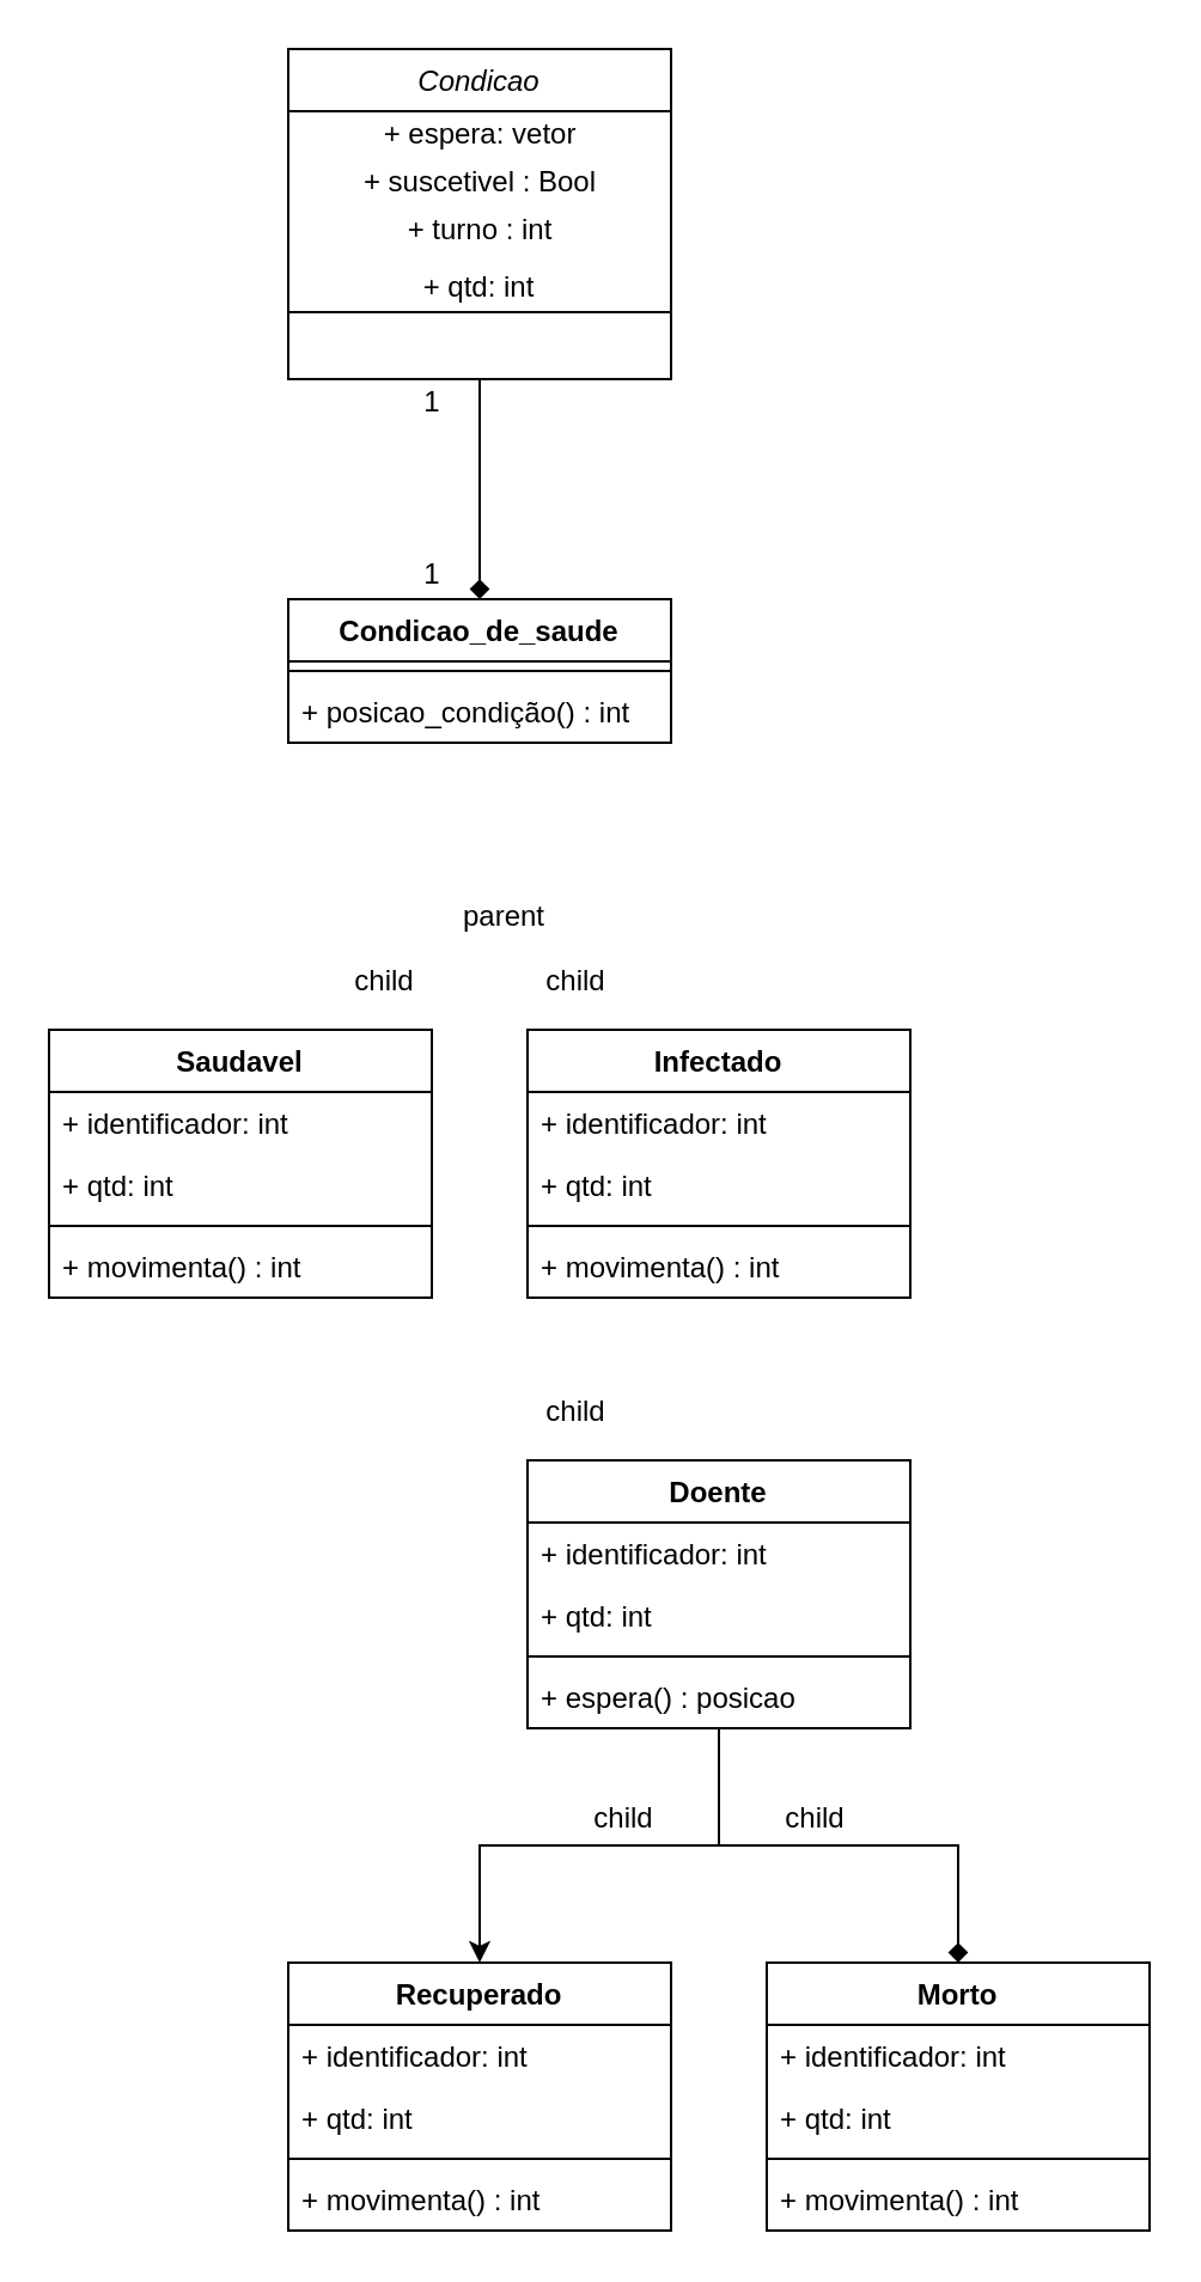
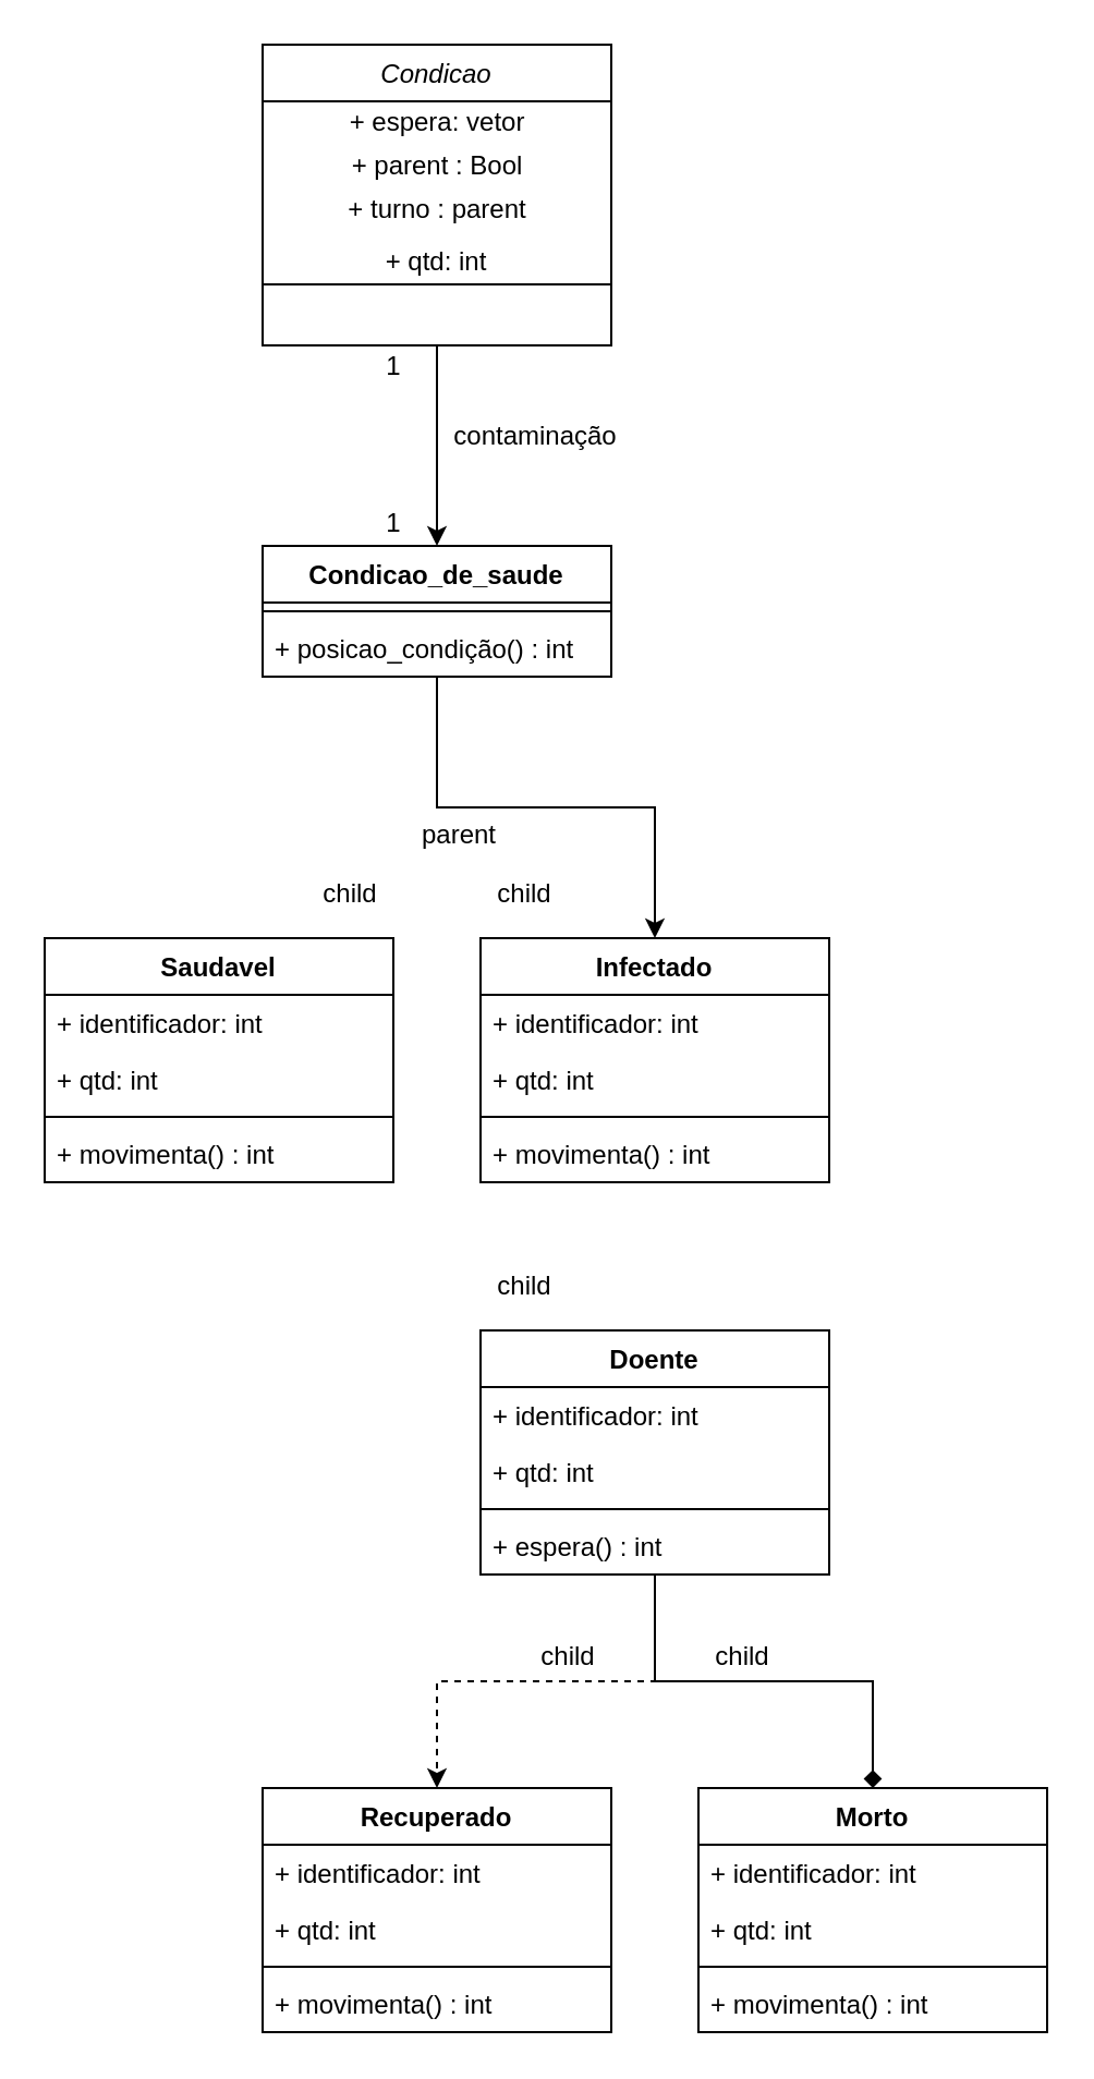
  <mxCell id="0" />
  <mxCell id="1" parent="0" />
  <mxCell id="2" value="parent" style="text;html=1;align=center;verticalAlign=middle;resizable=0;points=[];autosize=1;" vertex="1" parent="1"><mxGeometry x="185" y="373" width="50" height="20" as="geometry" /></mxCell>
  <mxCell id="3" value="child" style="text;html=1;align=center;verticalAlign=middle;resizable=0;points=[];autosize=1;" vertex="1" parent="1"><mxGeometry x="140" y="400" width="40" height="20" as="geometry" /></mxCell>
  <mxCell id="4" value="child" style="text;html=1;align=center;verticalAlign=middle;resizable=0;points=[];autosize=1;" vertex="1" parent="1"><mxGeometry x="220" y="580" width="40" height="20" as="geometry" /></mxCell>
  <mxCell id="5" value="child" style="text;html=1;align=center;verticalAlign=middle;resizable=0;points=[];autosize=1;" vertex="1" parent="1"><mxGeometry x="240" y="750" width="40" height="20" as="geometry" /></mxCell>
  <mxCell id="6" value="child" style="text;html=1;align=center;verticalAlign=middle;resizable=0;points=[];autosize=1;" vertex="1" parent="1"><mxGeometry x="220" y="400" width="40" height="20" as="geometry" /></mxCell>
  <mxCell id="7" value="child" style="text;html=1;align=center;verticalAlign=middle;resizable=0;points=[];autosize=1;" vertex="1" parent="1"><mxGeometry x="320" y="750" width="40" height="20" as="geometry" /></mxCell>
+ <mxCell id="8" style="edgeStyle=orthogonalEdgeStyle;rounded=0;orthogonalLoop=1;jettySize=auto;html=1;entryX=0.5;entryY=0;entryDx=0;entryDy=0;" edge="1" parent="1" source="27" target="14"><mxGeometry relative="1" as="geometry" /></mxCell>
  <mxCell id="9" value="Saudavel" style="swimlane;fontStyle=1;align=center;verticalAlign=top;childLayout=stackLayout;horizontal=1;startSize=26;horizontalStack=0;resizeParent=1;resizeParentMax=0;resizeLast=0;collapsible=1;marginBottom=0;" parent="1" vertex="1"><mxGeometry x="20" y="430" width="160" height="112" as="geometry" /></mxCell>
  <mxCell id="10" value="+ identificador: int" style="text;strokeColor=none;fillColor=none;align=left;verticalAlign=top;spacingLeft=4;spacingRight=4;overflow=hidden;rotatable=0;points=[[0,0.5],[1,0.5]];portConstraint=eastwest;" parent="9" vertex="1"><mxGeometry y="26" width="160" height="26" as="geometry" /></mxCell>
  <mxCell id="11" value="+ qtd: int" style="text;strokeColor=none;fillColor=none;align=left;verticalAlign=top;spacingLeft=4;spacingRight=4;overflow=hidden;rotatable=0;points=[[0,0.5],[1,0.5]];portConstraint=eastwest;" vertex="1" parent="9"><mxGeometry y="52" width="160" height="26" as="geometry" /></mxCell>
  <mxCell id="12" value="" style="line;strokeWidth=1;fillColor=none;align=left;verticalAlign=middle;spacingTop=-1;spacingLeft=3;spacingRight=3;rotatable=0;labelPosition=right;points=[];portConstraint=eastwest;" parent="9" vertex="1"><mxGeometry y="78" width="160" height="8" as="geometry" /></mxCell>
  <mxCell id="13" value="+ movimenta() : int" style="text;strokeColor=none;fillColor=none;align=left;verticalAlign=top;spacingLeft=4;spacingRight=4;overflow=hidden;rotatable=0;points=[[0,0.5],[1,0.5]];portConstraint=eastwest;" parent="9" vertex="1"><mxGeometry y="86" width="160" height="26" as="geometry" /></mxCell>
  <mxCell id="14" value="Infectado" style="swimlane;fontStyle=1;align=center;verticalAlign=top;childLayout=stackLayout;horizontal=1;startSize=26;horizontalStack=0;resizeParent=1;resizeParentMax=0;resizeLast=0;collapsible=1;marginBottom=0;" vertex="1" parent="1"><mxGeometry x="220" y="430" width="160" height="112" as="geometry" /></mxCell>
  <mxCell id="15" value="+ identificador: int" style="text;strokeColor=none;fillColor=none;align=left;verticalAlign=top;spacingLeft=4;spacingRight=4;overflow=hidden;rotatable=0;points=[[0,0.5],[1,0.5]];portConstraint=eastwest;" vertex="1" parent="14"><mxGeometry y="26" width="160" height="26" as="geometry" /></mxCell>
  <mxCell id="16" value="+ qtd: int" style="text;strokeColor=none;fillColor=none;align=left;verticalAlign=top;spacingLeft=4;spacingRight=4;overflow=hidden;rotatable=0;points=[[0,0.5],[1,0.5]];portConstraint=eastwest;" vertex="1" parent="14"><mxGeometry y="52" width="160" height="26" as="geometry" /></mxCell>
  <mxCell id="17" value="" style="line;strokeWidth=1;fillColor=none;align=left;verticalAlign=middle;spacingTop=-1;spacingLeft=3;spacingRight=3;rotatable=0;labelPosition=right;points=[];portConstraint=eastwest;" vertex="1" parent="14"><mxGeometry y="78" width="160" height="8" as="geometry" /></mxCell>
  <mxCell id="18" value="+ movimenta() : int" style="text;strokeColor=none;fillColor=none;align=left;verticalAlign=top;spacingLeft=4;spacingRight=4;overflow=hidden;rotatable=0;points=[[0,0.5],[1,0.5]];portConstraint=eastwest;" vertex="1" parent="14"><mxGeometry y="86" width="160" height="26" as="geometry" /></mxCell>
- <mxCell id="19" style="edgeStyle=orthogonalEdgeStyle;rounded=0;orthogonalLoop=1;jettySize=auto;html=1;entryX=0.5;entryY=0;entryDx=0;entryDy=0;" edge="1" parent="1" source="21" target="39"><mxGeometry relative="1" as="geometry" /></mxCell>
+ <mxCell id="19" style="edgeStyle=orthogonalEdgeStyle;rounded=0;orthogonalLoop=1;jettySize=auto;html=1;entryX=0.5;entryY=0;entryDx=0;entryDy=0;dashed=1;" edge="1" parent="1" source="21" target="39"><mxGeometry relative="1" as="geometry" /></mxCell>
  <mxCell id="20" style="edgeStyle=orthogonalEdgeStyle;rounded=0;orthogonalLoop=1;jettySize=auto;html=1;entryX=0.5;entryY=0;entryDx=0;entryDy=0;endArrow=diamond;" edge="1" parent="1" source="21" target="44"><mxGeometry relative="1" as="geometry" /></mxCell>
  <mxCell id="21" value="Doente" style="swimlane;fontStyle=1;align=center;verticalAlign=top;childLayout=stackLayout;horizontal=1;startSize=26;horizontalStack=0;resizeParent=1;resizeParentMax=0;resizeLast=0;collapsible=1;marginBottom=0;" parent="1" vertex="1"><mxGeometry x="220" y="610" width="160" height="112" as="geometry" /></mxCell>
  <mxCell id="22" value="+ identificador: int" style="text;strokeColor=none;fillColor=none;align=left;verticalAlign=top;spacingLeft=4;spacingRight=4;overflow=hidden;rotatable=0;points=[[0,0.5],[1,0.5]];portConstraint=eastwest;" parent="21" vertex="1"><mxGeometry y="26" width="160" height="26" as="geometry" /></mxCell>
  <mxCell id="23" value="+ qtd: int" style="text;strokeColor=none;fillColor=none;align=left;verticalAlign=top;spacingLeft=4;spacingRight=4;overflow=hidden;rotatable=0;points=[[0,0.5],[1,0.5]];portConstraint=eastwest;" vertex="1" parent="21"><mxGeometry y="52" width="160" height="26" as="geometry" /></mxCell>
  <mxCell id="24" value="" style="line;strokeWidth=1;fillColor=none;align=left;verticalAlign=middle;spacingTop=-1;spacingLeft=3;spacingRight=3;rotatable=0;labelPosition=right;points=[];portConstraint=eastwest;" parent="21" vertex="1"><mxGeometry y="78" width="160" height="8" as="geometry" /></mxCell>
- <mxCell id="25" value="+ espera() : posicao" style="text;strokeColor=none;fillColor=none;align=left;verticalAlign=top;spacingLeft=4;spacingRight=4;overflow=hidden;rotatable=0;points=[[0,0.5],[1,0.5]];portConstraint=eastwest;" parent="21" vertex="1"><mxGeometry y="86" width="160" height="26" as="geometry" /></mxCell>
- <mxCell id="26" style="edgeStyle=orthogonalEdgeStyle;rounded=0;orthogonalLoop=1;jettySize=auto;html=1;entryX=0.5;entryY=0;entryDx=0;entryDy=0;endArrow=diamond;" edge="1" parent="1" source="30" target="27"><mxGeometry relative="1" as="geometry" /></mxCell>
+ <mxCell id="25" value="+ espera() : int" style="text;strokeColor=none;fillColor=none;align=left;verticalAlign=top;spacingLeft=4;spacingRight=4;overflow=hidden;rotatable=0;points=[[0,0.5],[1,0.5]];portConstraint=eastwest;" parent="21" vertex="1"><mxGeometry y="86" width="160" height="26" as="geometry" /></mxCell>
+ <mxCell id="26" style="edgeStyle=orthogonalEdgeStyle;rounded=0;orthogonalLoop=1;jettySize=auto;html=1;entryX=0.5;entryY=0;entryDx=0;entryDy=0;" edge="1" parent="1" source="30" target="27"><mxGeometry relative="1" as="geometry" /></mxCell>
  <mxCell id="27" value="Condicao_de_saude" style="swimlane;fontStyle=1;align=center;verticalAlign=top;childLayout=stackLayout;horizontal=1;startSize=26;horizontalStack=0;resizeParent=1;resizeParentMax=0;resizeLast=0;collapsible=1;marginBottom=0;" vertex="1" parent="1"><mxGeometry x="120" y="250" width="160" height="60" as="geometry"><mxRectangle x="610" y="230" width="120" height="26" as="alternateBounds" /></mxGeometry></mxCell>
  <mxCell id="28" value="" style="line;strokeWidth=1;fillColor=none;align=left;verticalAlign=middle;spacingTop=-1;spacingLeft=3;spacingRight=3;rotatable=0;labelPosition=right;points=[];portConstraint=eastwest;" vertex="1" parent="27"><mxGeometry y="26" width="160" height="8" as="geometry" /></mxCell>
  <mxCell id="29" value="+ posicao_condição() : int" style="text;strokeColor=none;fillColor=none;align=left;verticalAlign=top;spacingLeft=4;spacingRight=4;overflow=hidden;rotatable=0;points=[[0,0.5],[1,0.5]];portConstraint=eastwest;" vertex="1" parent="27"><mxGeometry y="34" width="160" height="26" as="geometry" /></mxCell>
  <mxCell id="30" value="Condicao" style="swimlane;fontStyle=2;align=center;verticalAlign=top;childLayout=stackLayout;horizontal=1;startSize=26;horizontalStack=0;resizeParent=1;resizeLast=0;collapsible=1;marginBottom=0;rounded=0;shadow=0;strokeWidth=1;" parent="1" vertex="1"><mxGeometry x="120" y="20" width="160" height="138" as="geometry"><mxRectangle x="230" y="140" width="160" height="26" as="alternateBounds" /></mxGeometry></mxCell>
  <mxCell id="31" value="+ espera: vetor" style="text;html=1;align=center;verticalAlign=middle;resizable=0;points=[];autosize=1;" parent="30" vertex="1"><mxGeometry y="26" width="160" height="20" as="geometry" /></mxCell>
- <mxCell id="32" value="+ suscetivel : Bool" style="text;html=1;align=center;verticalAlign=middle;resizable=0;points=[];autosize=1;" parent="30" vertex="1"><mxGeometry y="46" width="160" height="20" as="geometry" /></mxCell>
- <mxCell id="33" value="+ turno : int" style="text;html=1;align=center;verticalAlign=middle;resizable=0;points=[];autosize=1;" vertex="1" parent="30"><mxGeometry y="66" width="160" height="20" as="geometry" /></mxCell>
+ <mxCell id="32" value="+ parent : Bool" style="text;html=1;align=center;verticalAlign=middle;resizable=0;points=[];autosize=1;" parent="30" vertex="1"><mxGeometry y="46" width="160" height="20" as="geometry" /></mxCell>
+ <mxCell id="33" value="+ turno : parent" style="text;html=1;align=center;verticalAlign=middle;resizable=0;points=[];autosize=1;" vertex="1" parent="30"><mxGeometry y="66" width="160" height="20" as="geometry" /></mxCell>
  <mxCell id="34" value="+ qtd: int" style="text;align=center;verticalAlign=top;spacingLeft=4;spacingRight=4;overflow=hidden;rotatable=0;points=[[0,0.5],[1,0.5]];portConstraint=eastwest;" parent="30" vertex="1"><mxGeometry y="86" width="160" height="20" as="geometry" /></mxCell>
  <mxCell id="35" value="" style="line;html=1;strokeWidth=1;align=left;verticalAlign=middle;spacingTop=-1;spacingLeft=3;spacingRight=3;rotatable=0;labelPosition=right;points=[];portConstraint=eastwest;" parent="30" vertex="1"><mxGeometry y="106" width="160" height="8" as="geometry" /></mxCell>
  <mxCell id="36" value="1" style="text;html=1;align=center;verticalAlign=middle;resizable=0;points=[];autosize=1;" vertex="1" parent="1"><mxGeometry x="170" y="158" width="20" height="20" as="geometry" /></mxCell>
  <mxCell id="37" value="1" style="text;html=1;align=center;verticalAlign=middle;resizable=0;points=[];autosize=1;" vertex="1" parent="1"><mxGeometry x="170" y="230" width="20" height="20" as="geometry" /></mxCell>
+ <mxCell id="38" value="contaminação" style="text;html=1;align=center;verticalAlign=middle;resizable=0;points=[];autosize=1;" vertex="1" parent="1"><mxGeometry x="200" y="190" width="90" height="20" as="geometry" /></mxCell>
  <mxCell id="39" value="Recuperado" style="swimlane;fontStyle=1;align=center;verticalAlign=top;childLayout=stackLayout;horizontal=1;startSize=26;horizontalStack=0;resizeParent=1;resizeParentMax=0;resizeLast=0;collapsible=1;marginBottom=0;" parent="1" vertex="1"><mxGeometry x="120" y="820" width="160" height="112" as="geometry" /></mxCell>
  <mxCell id="40" value="+ identificador: int" style="text;strokeColor=none;fillColor=none;align=left;verticalAlign=top;spacingLeft=4;spacingRight=4;overflow=hidden;rotatable=0;points=[[0,0.5],[1,0.5]];portConstraint=eastwest;" parent="39" vertex="1"><mxGeometry y="26" width="160" height="26" as="geometry" /></mxCell>
  <mxCell id="41" value="+ qtd: int" style="text;strokeColor=none;fillColor=none;align=left;verticalAlign=top;spacingLeft=4;spacingRight=4;overflow=hidden;rotatable=0;points=[[0,0.5],[1,0.5]];portConstraint=eastwest;" vertex="1" parent="39"><mxGeometry y="52" width="160" height="26" as="geometry" /></mxCell>
  <mxCell id="42" value="" style="line;strokeWidth=1;fillColor=none;align=left;verticalAlign=middle;spacingTop=-1;spacingLeft=3;spacingRight=3;rotatable=0;labelPosition=right;points=[];portConstraint=eastwest;" parent="39" vertex="1"><mxGeometry y="78" width="160" height="8" as="geometry" /></mxCell>
  <mxCell id="43" value="+ movimenta() : int" style="text;strokeColor=none;fillColor=none;align=left;verticalAlign=top;spacingLeft=4;spacingRight=4;overflow=hidden;rotatable=0;points=[[0,0.5],[1,0.5]];portConstraint=eastwest;" parent="39" vertex="1"><mxGeometry y="86" width="160" height="26" as="geometry" /></mxCell>
  <mxCell id="44" value="Morto" style="swimlane;fontStyle=1;align=center;verticalAlign=top;childLayout=stackLayout;horizontal=1;startSize=26;horizontalStack=0;resizeParent=1;resizeParentMax=0;resizeLast=0;collapsible=1;marginBottom=0;" parent="1" vertex="1"><mxGeometry x="320" y="820" width="160" height="112" as="geometry" /></mxCell>
  <mxCell id="45" value="+ identificador: int" style="text;strokeColor=none;fillColor=none;align=left;verticalAlign=top;spacingLeft=4;spacingRight=4;overflow=hidden;rotatable=0;points=[[0,0.5],[1,0.5]];portConstraint=eastwest;" parent="44" vertex="1"><mxGeometry y="26" width="160" height="26" as="geometry" /></mxCell>
  <mxCell id="46" value="+ qtd: int" style="text;strokeColor=none;fillColor=none;align=left;verticalAlign=top;spacingLeft=4;spacingRight=4;overflow=hidden;rotatable=0;points=[[0,0.5],[1,0.5]];portConstraint=eastwest;" vertex="1" parent="44"><mxGeometry y="52" width="160" height="26" as="geometry" /></mxCell>
  <mxCell id="47" value="" style="line;strokeWidth=1;fillColor=none;align=left;verticalAlign=middle;spacingTop=-1;spacingLeft=3;spacingRight=3;rotatable=0;labelPosition=right;points=[];portConstraint=eastwest;" parent="44" vertex="1"><mxGeometry y="78" width="160" height="8" as="geometry" /></mxCell>
  <mxCell id="48" value="+ movimenta() : int" style="text;strokeColor=none;fillColor=none;align=left;verticalAlign=top;spacingLeft=4;spacingRight=4;overflow=hidden;rotatable=0;points=[[0,0.5],[1,0.5]];portConstraint=eastwest;" parent="44" vertex="1"><mxGeometry y="86" width="160" height="26" as="geometry" /></mxCell>
